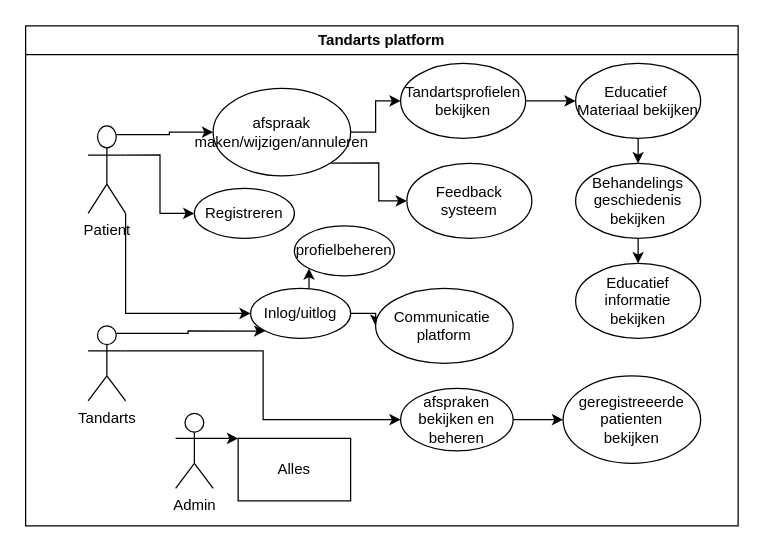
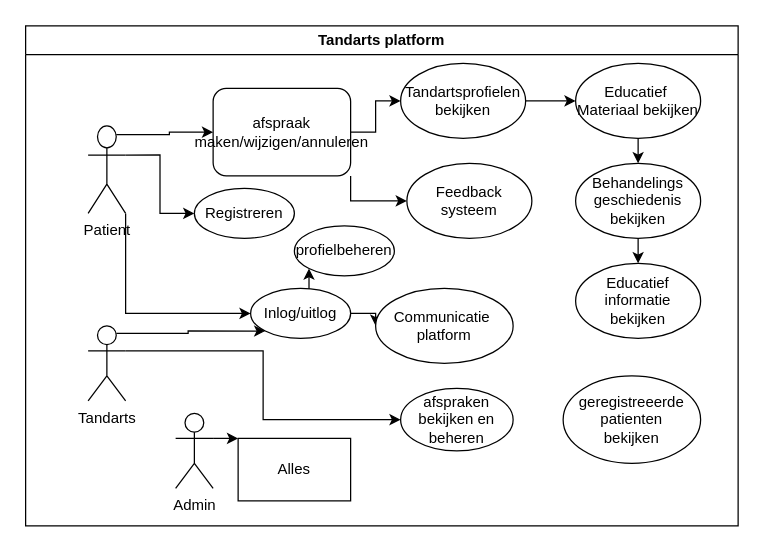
  <mxCell id="0" />
  <mxCell id="1" parent="0" />
  <mxCell id="2" value="Tandarts platform" style="swimlane;whiteSpace=wrap;html=1;" vertex="1" parent="1"><mxGeometry x="20" y="20" width="570" height="400" as="geometry" /></mxCell>
  <mxCell id="3" style="edgeStyle=orthogonalEdgeStyle;rounded=0;orthogonalLoop=1;jettySize=auto;html=1;exitX=1;exitY=0.5;exitDx=0;exitDy=0;" edge="1" parent="2" source="5" target="21"><mxGeometry relative="1" as="geometry" /></mxCell>
  <mxCell id="4" style="edgeStyle=orthogonalEdgeStyle;rounded=0;orthogonalLoop=1;jettySize=auto;html=1;exitX=1;exitY=0;exitDx=0;exitDy=0;entryX=0;entryY=1;entryDx=0;entryDy=0;" edge="1" parent="2" source="5" target="7"><mxGeometry relative="1" as="geometry" /></mxCell>
  <mxCell id="5" value="&lt;div&gt;Inlog/uitlog&lt;/div&gt;" style="ellipse;whiteSpace=wrap;html=1;" vertex="1" parent="2"><mxGeometry x="180" y="210" width="80" height="40" as="geometry" /></mxCell>
  <mxCell id="6" value="Registreren" style="ellipse;whiteSpace=wrap;html=1;" vertex="1" parent="2"><mxGeometry x="135" y="130" width="80" height="40" as="geometry" /></mxCell>
  <mxCell id="7" value="&lt;div&gt;profielbeheren&lt;/div&gt;" style="ellipse;whiteSpace=wrap;html=1;" vertex="1" parent="2"><mxGeometry x="215" y="160" width="80" height="40" as="geometry" /></mxCell>
  <mxCell id="8" style="edgeStyle=orthogonalEdgeStyle;rounded=0;orthogonalLoop=1;jettySize=auto;html=1;exitX=1;exitY=0.5;exitDx=0;exitDy=0;entryX=0;entryY=0.5;entryDx=0;entryDy=0;" edge="1" parent="2" source="10" target="15"><mxGeometry relative="1" as="geometry" /></mxCell>
  <mxCell id="9" style="edgeStyle=orthogonalEdgeStyle;rounded=0;orthogonalLoop=1;jettySize=auto;html=1;exitX=1;exitY=1;exitDx=0;exitDy=0;" edge="1" parent="2" source="10" target="22"><mxGeometry relative="1" as="geometry" /></mxCell>
- <mxCell id="10" value="&lt;div&gt;afspraak maken/wijzigen/annuleren&lt;/div&gt;" style="ellipse;whiteSpace=wrap;html=1;" vertex="1" parent="2"><mxGeometry x="150" y="50" width="110" height="70" as="geometry" /></mxCell>
- <mxCell id="11" style="edgeStyle=orthogonalEdgeStyle;rounded=0;orthogonalLoop=1;jettySize=auto;html=1;exitX=1;exitY=0.5;exitDx=0;exitDy=0;" edge="1" parent="2" source="12" target="13"><mxGeometry relative="1" as="geometry" /></mxCell>
+ <mxCell id="10" value="&lt;div&gt;afspraak maken/wijzigen/annuleren&lt;/div&gt;" style="whiteSpace=wrap;html=1;rounded=1;" vertex="1" parent="2"><mxGeometry x="150" y="50" width="110" height="70" as="geometry" /></mxCell>
  <mxCell id="12" value="afspraken bekijken en beheren" style="ellipse;whiteSpace=wrap;html=1;" vertex="1" parent="2"><mxGeometry x="300" y="290" width="90" height="50" as="geometry" /></mxCell>
  <mxCell id="13" value="&lt;div&gt;geregistreeerde patienten&lt;/div&gt;&lt;div&gt;bekijken&lt;br&gt;&lt;/div&gt;" style="ellipse;whiteSpace=wrap;html=1;" vertex="1" parent="2"><mxGeometry x="430" y="280" width="110" height="70" as="geometry" /></mxCell>
  <mxCell id="14" style="edgeStyle=orthogonalEdgeStyle;rounded=0;orthogonalLoop=1;jettySize=auto;html=1;exitX=1;exitY=0.5;exitDx=0;exitDy=0;entryX=0;entryY=0.5;entryDx=0;entryDy=0;" edge="1" parent="2" source="15" target="20"><mxGeometry relative="1" as="geometry" /></mxCell>
  <mxCell id="15" value="&lt;div&gt;Tandartsprofielen&lt;/div&gt;&lt;div&gt;bekijken&lt;br&gt;&lt;/div&gt;" style="ellipse;whiteSpace=wrap;html=1;" vertex="1" parent="2"><mxGeometry x="300" y="30" width="100" height="60" as="geometry" /></mxCell>
  <mxCell id="16" style="edgeStyle=orthogonalEdgeStyle;rounded=0;orthogonalLoop=1;jettySize=auto;html=1;exitX=0.5;exitY=1;exitDx=0;exitDy=0;entryX=0.5;entryY=0;entryDx=0;entryDy=0;" edge="1" parent="2" source="17" target="18"><mxGeometry relative="1" as="geometry" /></mxCell>
  <mxCell id="17" value="Behandelings geschiedenis bekijken" style="ellipse;whiteSpace=wrap;html=1;" vertex="1" parent="2"><mxGeometry x="440" y="110" width="100" height="60" as="geometry" /></mxCell>
  <mxCell id="18" value="&lt;div&gt;Educatief informatie&lt;/div&gt;&lt;div&gt;bekijken&lt;br&gt;&lt;/div&gt;" style="ellipse;whiteSpace=wrap;html=1;" vertex="1" parent="2"><mxGeometry x="440" y="190" width="100" height="60" as="geometry" /></mxCell>
  <mxCell id="19" style="edgeStyle=orthogonalEdgeStyle;rounded=0;orthogonalLoop=1;jettySize=auto;html=1;exitX=0.5;exitY=1;exitDx=0;exitDy=0;entryX=0.5;entryY=0;entryDx=0;entryDy=0;" edge="1" parent="2" source="20" target="17"><mxGeometry relative="1" as="geometry" /></mxCell>
  <mxCell id="20" value="&lt;div&gt;Educatief&amp;nbsp; Materiaal bekijken&lt;br&gt;&lt;/div&gt;" style="ellipse;whiteSpace=wrap;html=1;" vertex="1" parent="2"><mxGeometry x="440" y="30" width="100" height="60" as="geometry" /></mxCell>
  <mxCell id="21" value="&lt;div&gt;Communicatie&amp;nbsp;&lt;/div&gt;&lt;div&gt;platform&lt;/div&gt;" style="ellipse;whiteSpace=wrap;html=1;" vertex="1" parent="2"><mxGeometry x="280" y="210" width="110" height="60" as="geometry" /></mxCell>
  <mxCell id="22" value="&lt;div&gt;Feedback&lt;/div&gt;&lt;div&gt;systeem&lt;/div&gt;" style="ellipse;whiteSpace=wrap;html=1;" vertex="1" parent="2"><mxGeometry x="305" y="110" width="100" height="60" as="geometry" /></mxCell>
  <mxCell id="23" style="edgeStyle=orthogonalEdgeStyle;rounded=0;orthogonalLoop=1;jettySize=auto;html=1;exitX=1;exitY=0.333;exitDx=0;exitDy=0;exitPerimeter=0;entryX=0;entryY=0.5;entryDx=0;entryDy=0;" edge="1" parent="2" source="26" target="6"><mxGeometry relative="1" as="geometry" /></mxCell>
  <mxCell id="24" style="edgeStyle=orthogonalEdgeStyle;rounded=0;orthogonalLoop=1;jettySize=auto;html=1;exitX=1;exitY=1;exitDx=0;exitDy=0;exitPerimeter=0;entryX=0;entryY=0.5;entryDx=0;entryDy=0;" edge="1" parent="2" source="26" target="5"><mxGeometry relative="1" as="geometry" /></mxCell>
  <mxCell id="25" style="edgeStyle=orthogonalEdgeStyle;rounded=0;orthogonalLoop=1;jettySize=auto;html=1;exitX=0.75;exitY=0.1;exitDx=0;exitDy=0;exitPerimeter=0;" edge="1" parent="2" source="26" target="10"><mxGeometry relative="1" as="geometry" /></mxCell>
  <mxCell id="26" value="Patient" style="shape=umlActor;verticalLabelPosition=bottom;verticalAlign=top;html=1;outlineConnect=0;" vertex="1" parent="2"><mxGeometry x="50" y="80" width="30" height="70" as="geometry" /></mxCell>
  <mxCell id="27" style="edgeStyle=orthogonalEdgeStyle;rounded=0;orthogonalLoop=1;jettySize=auto;html=1;exitX=1;exitY=0.333;exitDx=0;exitDy=0;exitPerimeter=0;entryX=0;entryY=0.5;entryDx=0;entryDy=0;" edge="1" parent="2" source="29" target="12"><mxGeometry relative="1" as="geometry" /></mxCell>
  <mxCell id="28" style="edgeStyle=orthogonalEdgeStyle;rounded=0;orthogonalLoop=1;jettySize=auto;html=1;exitX=0.75;exitY=0.1;exitDx=0;exitDy=0;exitPerimeter=0;entryX=0;entryY=1;entryDx=0;entryDy=0;" edge="1" parent="2" source="29" target="5"><mxGeometry relative="1" as="geometry" /></mxCell>
  <mxCell id="29" value="&lt;div&gt;Tandarts&lt;/div&gt;" style="shape=umlActor;verticalLabelPosition=bottom;verticalAlign=top;html=1;outlineConnect=0;" vertex="1" parent="2"><mxGeometry x="50" y="240" width="30" height="60" as="geometry" /></mxCell>
  <mxCell id="30" style="edgeStyle=orthogonalEdgeStyle;rounded=0;orthogonalLoop=1;jettySize=auto;html=1;exitX=1;exitY=0.333;exitDx=0;exitDy=0;exitPerimeter=0;entryX=0;entryY=0;entryDx=0;entryDy=0;" edge="1" parent="2" source="31" target="32"><mxGeometry relative="1" as="geometry" /></mxCell>
  <mxCell id="31" value="&lt;div&gt;Admin&lt;/div&gt;" style="shape=umlActor;verticalLabelPosition=bottom;verticalAlign=top;html=1;outlineConnect=0;" vertex="1" parent="2"><mxGeometry x="120" y="310" width="30" height="60" as="geometry" /></mxCell>
  <mxCell id="32" value="Alles" style="whiteSpace=wrap;html=1;rounded=0;" vertex="1" parent="2"><mxGeometry x="170" y="330" width="90" height="50" as="geometry" /></mxCell>
